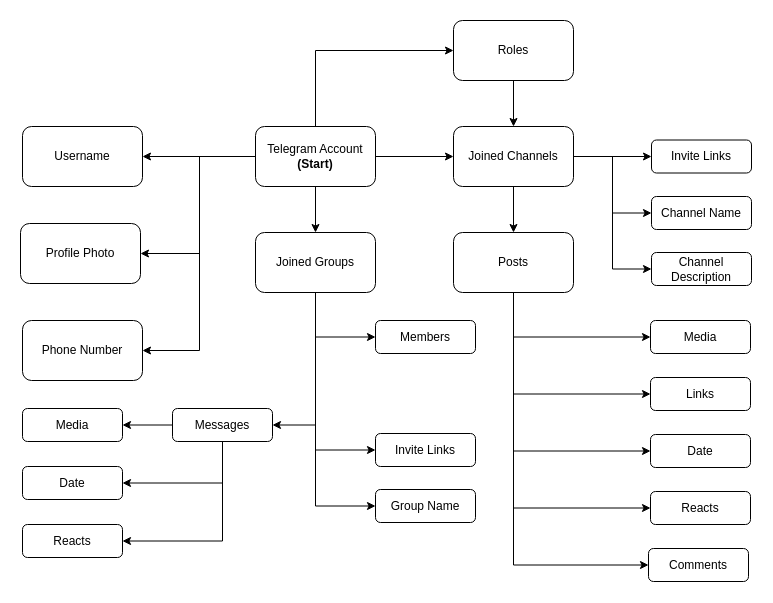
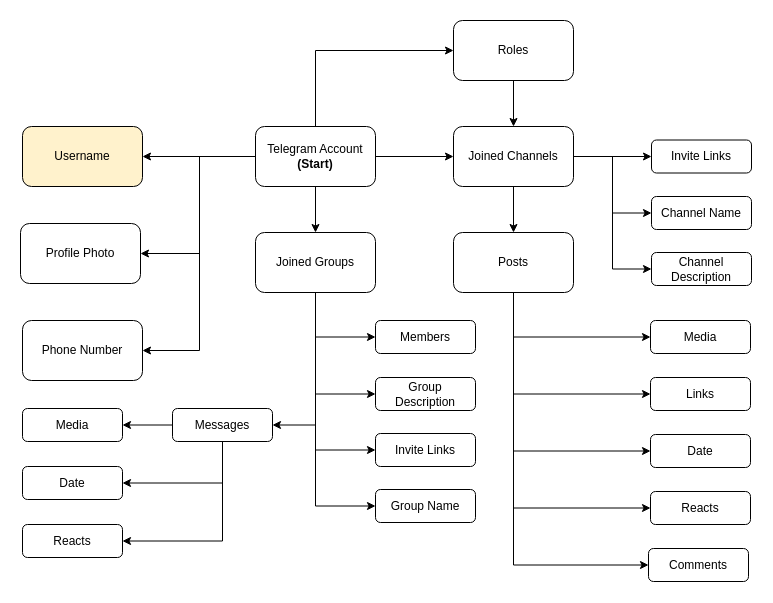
  <mxCell id="0" />
  <mxCell id="1" parent="0" />
  <mxCell id="2" style="edgeStyle=orthogonalEdgeStyle;rounded=0;orthogonalLoop=1;jettySize=auto;html=1;exitX=0;exitY=0.5;exitDx=0;exitDy=0;entryX=1;entryY=0.5;entryDx=0;entryDy=0;" parent="1" source="8" target="9" edge="1"><mxGeometry relative="1" as="geometry" /></mxCell>
  <mxCell id="3" style="edgeStyle=orthogonalEdgeStyle;rounded=0;orthogonalLoop=1;jettySize=auto;html=1;exitX=0;exitY=0.5;exitDx=0;exitDy=0;entryX=1;entryY=0.5;entryDx=0;entryDy=0;" parent="1" source="8" target="11" edge="1"><mxGeometry relative="1" as="geometry"><Array as="points"><mxPoint x="199" y="156" /><mxPoint x="199" y="253" /></Array></mxGeometry></mxCell>
  <mxCell id="4" style="edgeStyle=orthogonalEdgeStyle;rounded=0;orthogonalLoop=1;jettySize=auto;html=1;exitX=0;exitY=0.5;exitDx=0;exitDy=0;entryX=1;entryY=0.5;entryDx=0;entryDy=0;" parent="1" source="8" target="10" edge="1"><mxGeometry relative="1" as="geometry"><Array as="points"><mxPoint x="199" y="156" /><mxPoint x="199" y="350" /></Array></mxGeometry></mxCell>
  <mxCell id="5" style="edgeStyle=orthogonalEdgeStyle;rounded=0;orthogonalLoop=1;jettySize=auto;html=1;exitX=1;exitY=0.5;exitDx=0;exitDy=0;entryX=0;entryY=0.5;entryDx=0;entryDy=0;" parent="1" source="8" target="16" edge="1"><mxGeometry relative="1" as="geometry" /></mxCell>
  <mxCell id="6" style="edgeStyle=orthogonalEdgeStyle;rounded=0;orthogonalLoop=1;jettySize=auto;html=1;exitX=0.5;exitY=1;exitDx=0;exitDy=0;entryX=0.5;entryY=0;entryDx=0;entryDy=0;" parent="1" source="8" target="37" edge="1"><mxGeometry relative="1" as="geometry" /></mxCell>
  <mxCell id="7" style="edgeStyle=orthogonalEdgeStyle;rounded=0;orthogonalLoop=1;jettySize=auto;html=1;exitX=0.5;exitY=0;exitDx=0;exitDy=0;entryX=0;entryY=0.5;entryDx=0;entryDy=0;" parent="1" source="8" target="18" edge="1"><mxGeometry relative="1" as="geometry" /></mxCell>
  <mxCell id="8" value="Telegram Account&lt;br&gt;&lt;b&gt;(Start)&lt;/b&gt;" style="rounded=1;whiteSpace=wrap;html=1;" parent="1" vertex="1"><mxGeometry x="255" y="126" width="120" height="60" as="geometry" /></mxCell>
- <mxCell id="9" value="Username" style="rounded=1;whiteSpace=wrap;html=1;" parent="1" vertex="1"><mxGeometry x="22" y="126" width="120" height="60" as="geometry" /></mxCell>
+ <mxCell id="9" value="Username" style="rounded=1;whiteSpace=wrap;html=1;fillColor=#fff2cc;" parent="1" vertex="1"><mxGeometry x="22" y="126" width="120" height="60" as="geometry" /></mxCell>
  <mxCell id="10" value="Phone Number" style="rounded=1;whiteSpace=wrap;html=1;" parent="1" vertex="1"><mxGeometry x="22" y="320" width="120" height="60" as="geometry" /></mxCell>
  <mxCell id="11" value="Profile Photo" style="rounded=1;whiteSpace=wrap;html=1;" parent="1" vertex="1"><mxGeometry x="20" y="223" width="120" height="60" as="geometry" /></mxCell>
  <mxCell id="12" style="edgeStyle=orthogonalEdgeStyle;rounded=0;orthogonalLoop=1;jettySize=auto;html=1;exitX=1;exitY=0.5;exitDx=0;exitDy=0;" parent="1" source="16" target="19" edge="1"><mxGeometry relative="1" as="geometry" /></mxCell>
  <mxCell id="13" style="edgeStyle=orthogonalEdgeStyle;rounded=0;orthogonalLoop=1;jettySize=auto;html=1;exitX=1;exitY=0.5;exitDx=0;exitDy=0;entryX=0;entryY=0.5;entryDx=0;entryDy=0;" parent="1" source="16" target="20" edge="1"><mxGeometry relative="1" as="geometry" /></mxCell>
  <mxCell id="14" style="edgeStyle=orthogonalEdgeStyle;rounded=0;orthogonalLoop=1;jettySize=auto;html=1;exitX=1;exitY=0.5;exitDx=0;exitDy=0;entryX=0;entryY=0.5;entryDx=0;entryDy=0;" parent="1" source="16" target="21" edge="1"><mxGeometry relative="1" as="geometry" /></mxCell>
  <mxCell id="15" style="edgeStyle=orthogonalEdgeStyle;rounded=0;orthogonalLoop=1;jettySize=auto;html=1;exitX=0.5;exitY=1;exitDx=0;exitDy=0;entryX=0.5;entryY=0;entryDx=0;entryDy=0;" parent="1" source="16" target="27" edge="1"><mxGeometry relative="1" as="geometry" /></mxCell>
  <mxCell id="16" value="Joined Channels" style="rounded=1;whiteSpace=wrap;html=1;" parent="1" vertex="1"><mxGeometry x="453" y="126" width="120" height="60" as="geometry" /></mxCell>
  <mxCell id="17" style="edgeStyle=orthogonalEdgeStyle;rounded=0;orthogonalLoop=1;jettySize=auto;html=1;exitX=0.5;exitY=1;exitDx=0;exitDy=0;" edge="1" parent="1" source="18" target="16"><mxGeometry relative="1" as="geometry" /></mxCell>
  <mxCell id="18" value="Roles" style="rounded=1;whiteSpace=wrap;html=1;" parent="1" vertex="1"><mxGeometry x="453" y="20" width="120" height="60" as="geometry" /></mxCell>
  <mxCell id="19" value="Invite Links" style="rounded=1;whiteSpace=wrap;html=1;" parent="1" vertex="1"><mxGeometry x="651" y="139.5" width="100" height="33" as="geometry" /></mxCell>
  <mxCell id="20" value="Channel Name" style="rounded=1;whiteSpace=wrap;html=1;" parent="1" vertex="1"><mxGeometry x="651" y="196" width="100" height="33" as="geometry" /></mxCell>
  <mxCell id="21" value="Channel Description" style="rounded=1;whiteSpace=wrap;html=1;" parent="1" vertex="1"><mxGeometry x="651" y="252" width="100" height="33" as="geometry" /></mxCell>
  <mxCell id="22" style="edgeStyle=orthogonalEdgeStyle;rounded=0;orthogonalLoop=1;jettySize=auto;html=1;exitX=0.5;exitY=1;exitDx=0;exitDy=0;entryX=0;entryY=0.5;entryDx=0;entryDy=0;" parent="1" source="27" target="28" edge="1"><mxGeometry relative="1" as="geometry" /></mxCell>
  <mxCell id="23" style="edgeStyle=orthogonalEdgeStyle;rounded=0;orthogonalLoop=1;jettySize=auto;html=1;exitX=0.5;exitY=1;exitDx=0;exitDy=0;entryX=0;entryY=0.5;entryDx=0;entryDy=0;" parent="1" source="27" target="29" edge="1"><mxGeometry relative="1" as="geometry" /></mxCell>
  <mxCell id="24" style="edgeStyle=orthogonalEdgeStyle;rounded=0;orthogonalLoop=1;jettySize=auto;html=1;exitX=0.5;exitY=1;exitDx=0;exitDy=0;entryX=0;entryY=0.5;entryDx=0;entryDy=0;" parent="1" source="27" target="30" edge="1"><mxGeometry relative="1" as="geometry" /></mxCell>
  <mxCell id="25" style="edgeStyle=orthogonalEdgeStyle;rounded=0;orthogonalLoop=1;jettySize=auto;html=1;exitX=0.5;exitY=1;exitDx=0;exitDy=0;entryX=0;entryY=0.5;entryDx=0;entryDy=0;" parent="1" source="27" target="31" edge="1"><mxGeometry relative="1" as="geometry" /></mxCell>
  <mxCell id="26" style="edgeStyle=orthogonalEdgeStyle;rounded=0;orthogonalLoop=1;jettySize=auto;html=1;exitX=0.5;exitY=1;exitDx=0;exitDy=0;entryX=0;entryY=0.5;entryDx=0;entryDy=0;" parent="1" source="27" target="45" edge="1"><mxGeometry relative="1" as="geometry" /></mxCell>
  <mxCell id="27" value="Posts" style="rounded=1;whiteSpace=wrap;html=1;" parent="1" vertex="1"><mxGeometry x="453" y="232" width="120" height="60" as="geometry" /></mxCell>
  <mxCell id="28" value="Media" style="rounded=1;whiteSpace=wrap;html=1;" parent="1" vertex="1"><mxGeometry x="650" y="320" width="100" height="33" as="geometry" /></mxCell>
  <mxCell id="29" value="Links" style="rounded=1;whiteSpace=wrap;html=1;" parent="1" vertex="1"><mxGeometry x="650" y="377" width="100" height="33" as="geometry" /></mxCell>
  <mxCell id="30" value="Date" style="rounded=1;whiteSpace=wrap;html=1;" parent="1" vertex="1"><mxGeometry x="650" y="434" width="100" height="33" as="geometry" /></mxCell>
  <mxCell id="31" value="Reacts" style="rounded=1;whiteSpace=wrap;html=1;" parent="1" vertex="1"><mxGeometry x="650" y="491" width="100" height="33" as="geometry" /></mxCell>
  <mxCell id="32" style="edgeStyle=orthogonalEdgeStyle;rounded=0;orthogonalLoop=1;jettySize=auto;html=1;exitX=0.5;exitY=1;exitDx=0;exitDy=0;entryX=0;entryY=0.5;entryDx=0;entryDy=0;" parent="1" source="37" target="42" edge="1"><mxGeometry relative="1" as="geometry" /></mxCell>
+ <mxCell id="33" style="edgeStyle=orthogonalEdgeStyle;rounded=0;orthogonalLoop=1;jettySize=auto;html=1;exitX=0.5;exitY=1;exitDx=0;exitDy=0;entryX=0;entryY=0.5;entryDx=0;entryDy=0;" parent="1" source="37" target="43" edge="1"><mxGeometry relative="1" as="geometry" /></mxCell>
  <mxCell id="34" style="edgeStyle=orthogonalEdgeStyle;rounded=0;orthogonalLoop=1;jettySize=auto;html=1;exitX=0.5;exitY=1;exitDx=0;exitDy=0;entryX=0;entryY=0.5;entryDx=0;entryDy=0;" parent="1" source="37" target="44" edge="1"><mxGeometry relative="1" as="geometry" /></mxCell>
  <mxCell id="35" style="edgeStyle=orthogonalEdgeStyle;rounded=0;orthogonalLoop=1;jettySize=auto;html=1;exitX=0.5;exitY=1;exitDx=0;exitDy=0;entryX=1;entryY=0.5;entryDx=0;entryDy=0;" parent="1" source="37" target="41" edge="1"><mxGeometry relative="1" as="geometry" /></mxCell>
  <mxCell id="36" style="edgeStyle=orthogonalEdgeStyle;rounded=0;orthogonalLoop=1;jettySize=auto;html=1;exitX=0.5;exitY=1;exitDx=0;exitDy=0;entryX=0;entryY=0.5;entryDx=0;entryDy=0;" edge="1" parent="1" source="37" target="49"><mxGeometry relative="1" as="geometry" /></mxCell>
  <mxCell id="37" value="Joined Groups" style="rounded=1;whiteSpace=wrap;html=1;" parent="1" vertex="1"><mxGeometry x="255" y="232" width="120" height="60" as="geometry" /></mxCell>
  <mxCell id="38" style="edgeStyle=orthogonalEdgeStyle;rounded=0;orthogonalLoop=1;jettySize=auto;html=1;exitX=0;exitY=0.5;exitDx=0;exitDy=0;entryX=1;entryY=0.5;entryDx=0;entryDy=0;" parent="1" source="41" target="46" edge="1"><mxGeometry relative="1" as="geometry" /></mxCell>
  <mxCell id="39" style="edgeStyle=orthogonalEdgeStyle;rounded=0;orthogonalLoop=1;jettySize=auto;html=1;exitX=0.5;exitY=1;exitDx=0;exitDy=0;entryX=1;entryY=0.5;entryDx=0;entryDy=0;" parent="1" source="41" target="47" edge="1"><mxGeometry relative="1" as="geometry" /></mxCell>
  <mxCell id="40" style="edgeStyle=orthogonalEdgeStyle;rounded=0;orthogonalLoop=1;jettySize=auto;html=1;exitX=0.5;exitY=1;exitDx=0;exitDy=0;entryX=1;entryY=0.5;entryDx=0;entryDy=0;" parent="1" source="41" target="48" edge="1"><mxGeometry relative="1" as="geometry" /></mxCell>
  <mxCell id="41" value="Messages" style="rounded=1;whiteSpace=wrap;html=1;" parent="1" vertex="1"><mxGeometry x="172" y="408" width="100" height="33" as="geometry" /></mxCell>
  <mxCell id="42" value="Members" style="rounded=1;whiteSpace=wrap;html=1;" parent="1" vertex="1"><mxGeometry x="375" y="320" width="100" height="33" as="geometry" /></mxCell>
+ <mxCell id="43" value="Group&lt;br&gt;Description" style="rounded=1;whiteSpace=wrap;html=1;" parent="1" vertex="1"><mxGeometry x="375" y="377" width="100" height="33" as="geometry" /></mxCell>
  <mxCell id="44" value="Invite Links" style="rounded=1;whiteSpace=wrap;html=1;" parent="1" vertex="1"><mxGeometry x="375" y="433" width="100" height="33" as="geometry" /></mxCell>
  <mxCell id="45" value="Comments" style="rounded=1;whiteSpace=wrap;html=1;" parent="1" vertex="1"><mxGeometry x="648" y="548" width="100" height="33" as="geometry" /></mxCell>
  <mxCell id="46" value="Media" style="rounded=1;whiteSpace=wrap;html=1;" parent="1" vertex="1"><mxGeometry x="22" y="408" width="100" height="33" as="geometry" /></mxCell>
  <mxCell id="47" value="Date" style="rounded=1;whiteSpace=wrap;html=1;" parent="1" vertex="1"><mxGeometry x="22" y="466" width="100" height="33" as="geometry" /></mxCell>
  <mxCell id="48" value="Reacts" style="rounded=1;whiteSpace=wrap;html=1;" parent="1" vertex="1"><mxGeometry x="22" y="524" width="100" height="33" as="geometry" /></mxCell>
  <mxCell id="49" value="Group Name" style="rounded=1;whiteSpace=wrap;html=1;" vertex="1" parent="1"><mxGeometry x="375" y="489" width="100" height="33" as="geometry" /></mxCell>
